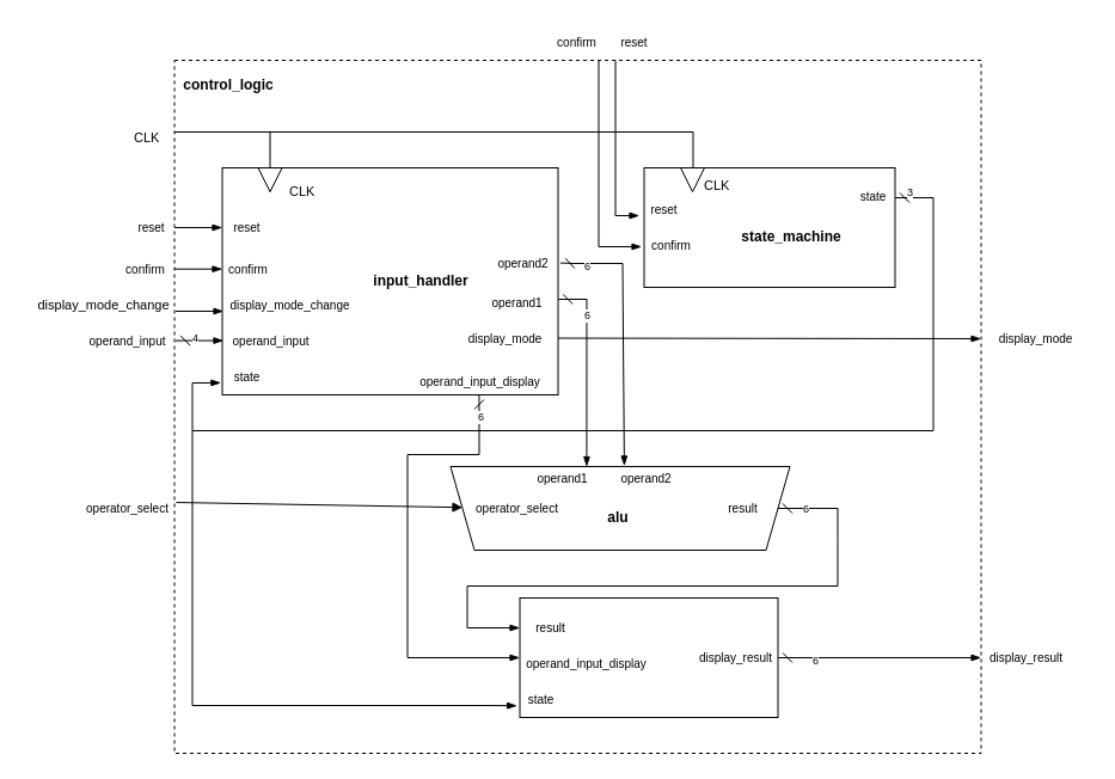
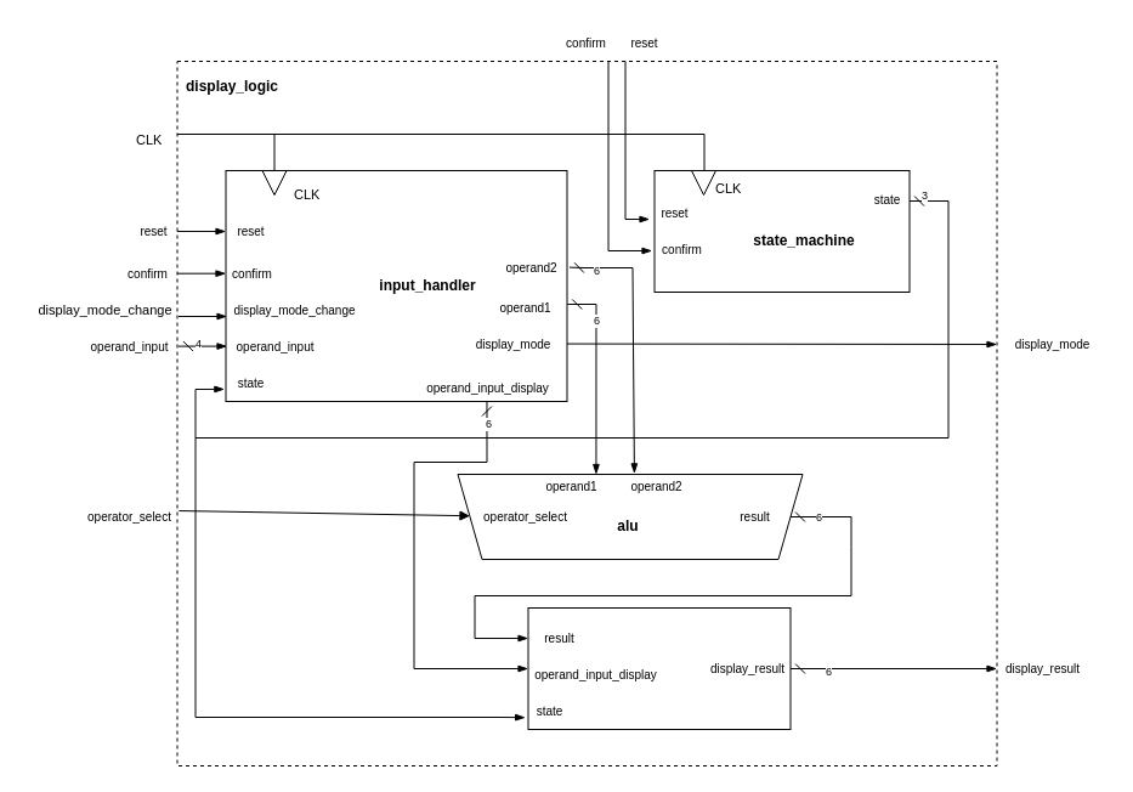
  <mxCell id="0" />
  <mxCell id="1" parent="0" />
  <mxCell id="2" value="" style="whiteSpace=wrap;html=1;fontFamily=Helvetica;fontSize=10;fontColor=default;fillColor=none;dashed=1;" vertex="1" parent="1"><mxGeometry x="145.5" y="50" width="675" height="580" as="geometry" /></mxCell>
  <mxCell id="3" value="" style="shape=trapezoid;perimeter=trapezoidPerimeter;whiteSpace=wrap;html=1;fixedSize=1;fontFamily=Helvetica;fontSize=9;fontColor=default;fillColor=none;direction=west;" vertex="1" parent="1"><mxGeometry x="376.5" y="390" width="284" height="70" as="geometry" /></mxCell>
  <mxCell id="4" value="" style="rounded=0;whiteSpace=wrap;html=1;fillColor=none;" vertex="1" parent="1"><mxGeometry x="185.5" y="140" width="281" height="190" as="geometry" /></mxCell>
  <mxCell id="5" value="&lt;b&gt;input_handler&lt;/b&gt;" style="text;strokeColor=none;align=center;fillColor=none;html=1;verticalAlign=middle;whiteSpace=wrap;rounded=0;" vertex="1" parent="1"><mxGeometry x="321.5" y="220" width="60" height="30" as="geometry" /></mxCell>
  <mxCell id="6" style="html=1;exitX=0;exitY=0.25;exitDx=0;exitDy=0;strokeColor=default;rounded=0;endArrow=none;endFill=0;startArrow=blockThin;startFill=1;" edge="1" parent="1"><mxGeometry relative="1" as="geometry"><mxPoint x="145.5" y="190" as="targetPoint" /><mxPoint x="185.5" y="190" as="sourcePoint" /></mxGeometry></mxCell>
  <mxCell id="7" style="edgeStyle=none;rounded=0;html=1;exitX=1;exitY=0.25;exitDx=0;exitDy=0;strokeColor=default;fontFamily=Helvetica;fontSize=9;fontColor=default;startArrow=dash;startFill=0;endArrow=blockThin;endFill=1;entryX=-0.004;entryY=0.947;entryDx=0;entryDy=0;entryPerimeter=0;" edge="1" parent="1" source="9" target="4"><mxGeometry relative="1" as="geometry"><mxPoint x="170.5" y="320" as="targetPoint" /><Array as="points"><mxPoint x="780.5" y="165" /><mxPoint x="780.5" y="360" /><mxPoint x="390.5" y="360" /><mxPoint x="160.5" y="360" /><mxPoint x="160.5" y="320" /></Array></mxGeometry></mxCell>
  <mxCell id="8" value="3" style="edgeLabel;html=1;align=center;verticalAlign=middle;resizable=0;points=[];fontSize=9;fontFamily=Helvetica;fontColor=default;" vertex="1" connectable="0" parent="7"><mxGeometry x="-0.704" y="2" relative="1" as="geometry"><mxPoint x="-22" y="-108" as="offset" /></mxGeometry></mxCell>
  <mxCell id="9" value="" style="rounded=0;whiteSpace=wrap;html=1;fillColor=none;" vertex="1" parent="1"><mxGeometry x="538.5" y="140" width="210" height="100" as="geometry" /></mxCell>
  <mxCell id="10" value="&lt;b&gt;state_machine&lt;br&gt;&lt;br&gt;&lt;/b&gt;" style="text;strokeColor=none;align=center;fillColor=none;html=1;verticalAlign=middle;whiteSpace=wrap;rounded=0;" vertex="1" parent="1"><mxGeometry x="631.5" y="190" width="60" height="30" as="geometry" /></mxCell>
  <mxCell id="11" value="&lt;p style=&quot;line-height: 200%;&quot;&gt;&lt;br&gt;&lt;/p&gt;" style="text;strokeColor=none;fillColor=none;align=left;verticalAlign=middle;spacingLeft=4;spacingRight=4;overflow=hidden;points=[[0,0.5],[1,0.5]];portConstraint=eastwest;rotatable=0;whiteSpace=wrap;html=1;fontSize=11;" vertex="1" parent="1"><mxGeometry x="514.5" y="170" width="81" height="30" as="geometry" /></mxCell>
  <mxCell id="12" style="edgeStyle=none;rounded=0;html=1;strokeColor=default;fontFamily=Helvetica;fontSize=9;fontColor=default;startArrow=dash;startFill=0;endArrow=blockThin;endFill=1;entryX=0;entryY=0.5;entryDx=0;entryDy=0;exitX=0.765;exitY=1;exitDx=0;exitDy=0;exitPerimeter=0;" edge="1" parent="1" source="4" target="55"><mxGeometry relative="1" as="geometry"><mxPoint x="400.5" y="560" as="targetPoint" /><mxPoint x="400.5" y="340" as="sourcePoint" /><Array as="points"><mxPoint x="400.5" y="380" /><mxPoint x="340.5" y="380" /><mxPoint x="340.5" y="550" /></Array></mxGeometry></mxCell>
  <mxCell id="13" value="6" style="edgeLabel;html=1;align=center;verticalAlign=middle;resizable=0;points=[];fontSize=9;fontFamily=Helvetica;fontColor=default;" vertex="1" connectable="0" parent="12"><mxGeometry x="-0.897" y="1" relative="1" as="geometry"><mxPoint as="offset" /></mxGeometry></mxCell>
  <mxCell id="14" value="operand_input_display&lt;br&gt;" style="text;html=1;align=center;verticalAlign=middle;resizable=0;points=[];autosize=1;strokeColor=none;fillColor=none;fontFamily=Helvetica;fontSize=10;" vertex="1" parent="1"><mxGeometry x="340.5" y="304" width="120" height="30" as="geometry" /></mxCell>
  <mxCell id="15" style="edgeStyle=none;rounded=0;html=1;strokeColor=default;fontFamily=Helvetica;fontSize=9;fontColor=default;startArrow=none;startFill=0;endArrow=blockThin;endFill=1;" edge="1" parent="1" source="16"><mxGeometry relative="1" as="geometry"><mxPoint x="820.5" y="283" as="targetPoint" /></mxGeometry></mxCell>
  <mxCell id="16" value="display_mode&lt;br style=&quot;font-size: 10px;&quot;&gt;" style="text;html=1;align=center;verticalAlign=middle;resizable=0;points=[];autosize=1;strokeColor=none;fillColor=none;fontFamily=Helvetica;fontSize=10;" vertex="1" parent="1"><mxGeometry x="376.5" y="267.5" width="90" height="30" as="geometry" /></mxCell>
  <mxCell id="17" value="state&lt;br&gt;" style="text;html=1;align=center;verticalAlign=middle;resizable=0;points=[];autosize=1;strokeColor=none;fillColor=none;fontFamily=Helvetica;fontSize=10;" vertex="1" parent="1"><mxGeometry x="704.5" y="149" width="50" height="30" as="geometry" /></mxCell>
  <mxCell id="18" value="&lt;p style=&quot;line-height: 200%;&quot;&gt;CLK&lt;/p&gt;&lt;p style=&quot;line-height: 200%;&quot;&gt;&lt;br&gt;&lt;/p&gt;" style="text;strokeColor=none;fillColor=none;align=left;verticalAlign=middle;spacingLeft=4;spacingRight=4;overflow=hidden;points=[[0,0.5],[1,0.5]];portConstraint=eastwest;rotatable=0;whiteSpace=wrap;html=1;fontSize=11;" vertex="1" parent="1"><mxGeometry x="235.5" y="135" width="81" height="30" as="geometry" /></mxCell>
- <mxCell id="19" value="&lt;b&gt;control_logic&lt;br&gt;&lt;br&gt;&lt;br&gt;&lt;/b&gt;" style="text;strokeColor=none;align=center;fillColor=none;html=1;verticalAlign=middle;whiteSpace=wrap;rounded=0;" vertex="1" parent="1"><mxGeometry x="160.5" y="70" width="60" height="30" as="geometry" /></mxCell>
+ <mxCell id="19" value="&lt;b&gt;display_logic&lt;br&gt;&lt;br&gt;&lt;br&gt;&lt;/b&gt;" style="text;strokeColor=none;align=center;fillColor=none;html=1;verticalAlign=middle;whiteSpace=wrap;rounded=0;" vertex="1" parent="1"><mxGeometry x="160.5" y="70" width="60" height="30" as="geometry" /></mxCell>
  <mxCell id="20" style="edgeStyle=none;rounded=0;html=1;exitX=0;exitY=0.5;exitDx=0;exitDy=0;strokeColor=default;fontFamily=Helvetica;fontSize=10;fontColor=default;startArrow=none;startFill=0;endArrow=none;endFill=0;" edge="1" parent="1" source="21"><mxGeometry relative="1" as="geometry"><mxPoint x="145.5" y="110" as="targetPoint" /><Array as="points"><mxPoint x="225.5" y="110" /><mxPoint x="145.5" y="110" /><mxPoint x="165.5" y="110" /></Array></mxGeometry></mxCell>
  <mxCell id="21" value="" style="triangle;whiteSpace=wrap;html=1;fontFamily=Helvetica;fontSize=10;fontColor=default;fillColor=none;direction=south;" vertex="1" parent="1"><mxGeometry x="215.5" y="140" width="20" height="20" as="geometry" /></mxCell>
  <mxCell id="22" value="" style="triangle;whiteSpace=wrap;html=1;fontFamily=Helvetica;fontSize=10;fontColor=default;fillColor=none;direction=south;" vertex="1" parent="1"><mxGeometry x="569" y="140" width="20" height="20" as="geometry" /></mxCell>
  <mxCell id="23" value="&lt;p style=&quot;line-height: 200%;&quot;&gt;CLK&lt;/p&gt;" style="text;strokeColor=none;fillColor=none;align=left;verticalAlign=middle;spacingLeft=4;spacingRight=4;overflow=hidden;points=[[0,0.5],[1,0.5]];portConstraint=eastwest;rotatable=0;whiteSpace=wrap;html=1;fontSize=11;" vertex="1" parent="1"><mxGeometry x="105.5" y="90" width="81" height="30" as="geometry" /></mxCell>
  <mxCell id="24" style="html=1;exitX=0;exitY=0.25;exitDx=0;exitDy=0;strokeColor=default;rounded=0;endArrow=none;endFill=0;startArrow=blockThin;startFill=1;" edge="1" parent="1"><mxGeometry relative="1" as="geometry"><mxPoint x="145.5" y="224.68" as="targetPoint" /><mxPoint x="185.5" y="224.68" as="sourcePoint" /></mxGeometry></mxCell>
  <mxCell id="25" style="html=1;exitX=0;exitY=0.25;exitDx=0;exitDy=0;strokeColor=default;rounded=0;endArrow=none;endFill=0;startArrow=blockThin;startFill=1;" edge="1" parent="1"><mxGeometry relative="1" as="geometry"><mxPoint x="146.5" y="260" as="targetPoint" /><mxPoint x="186.5" y="260" as="sourcePoint" /></mxGeometry></mxCell>
  <mxCell id="26" value="display_mode_change&lt;br&gt;" style="text;html=1;align=center;verticalAlign=middle;resizable=0;points=[];autosize=1;strokeColor=none;fillColor=none;fontFamily=Helvetica;fontSize=10;" vertex="1" parent="1"><mxGeometry x="181.5" y="240" width="120" height="30" as="geometry" /></mxCell>
  <mxCell id="27" value="confirm&lt;br&gt;" style="text;html=1;align=center;verticalAlign=middle;resizable=0;points=[];autosize=1;strokeColor=none;fillColor=none;fontFamily=Helvetica;fontSize=10;" vertex="1" parent="1"><mxGeometry x="176.5" y="210" width="60" height="30" as="geometry" /></mxCell>
  <mxCell id="28" value="reset&lt;br&gt;" style="text;html=1;align=center;verticalAlign=middle;resizable=0;points=[];autosize=1;strokeColor=none;fillColor=none;fontFamily=Helvetica;fontSize=10;" vertex="1" parent="1"><mxGeometry x="180.5" y="175" width="50" height="30" as="geometry" /></mxCell>
  <mxCell id="29" value="operand_input&lt;br&gt;" style="text;html=1;align=center;verticalAlign=middle;resizable=0;points=[];autosize=1;strokeColor=none;fillColor=none;fontFamily=Helvetica;fontSize=10;" vertex="1" parent="1"><mxGeometry x="180.5" y="270" width="90" height="30" as="geometry" /></mxCell>
  <mxCell id="30" value="&lt;p style=&quot;line-height: 200%;&quot;&gt;CLK&lt;/p&gt;&lt;p style=&quot;line-height: 200%;&quot;&gt;&lt;br&gt;&lt;/p&gt;" style="text;strokeColor=none;fillColor=none;align=left;verticalAlign=middle;spacingLeft=4;spacingRight=4;overflow=hidden;points=[[0,0.5],[1,0.5]];portConstraint=eastwest;rotatable=0;whiteSpace=wrap;html=1;fontSize=11;" vertex="1" parent="1"><mxGeometry x="582.5" y="130" width="81" height="30" as="geometry" /></mxCell>
  <mxCell id="31" value="&lt;b&gt;alu&lt;br&gt;&lt;br&gt;&lt;/b&gt;" style="text;strokeColor=none;align=center;fillColor=none;html=1;verticalAlign=middle;whiteSpace=wrap;rounded=0;" vertex="1" parent="1"><mxGeometry x="486.5" y="425" width="60" height="30" as="geometry" /></mxCell>
  <mxCell id="32" value="&lt;font style=&quot;font-size: 11px;&quot;&gt;display_mode_change&lt;/font&gt;" style="text;html=1;align=center;verticalAlign=middle;resizable=0;points=[];autosize=1;strokeColor=none;fillColor=none;fontFamily=Helvetica;fontSize=11;" vertex="1" parent="1"><mxGeometry x="20.5" y="240" width="130" height="30" as="geometry" /></mxCell>
  <mxCell id="33" value="confirm&lt;br&gt;" style="text;html=1;align=center;verticalAlign=middle;resizable=0;points=[];autosize=1;strokeColor=none;fillColor=none;fontFamily=Helvetica;fontSize=10;" vertex="1" parent="1"><mxGeometry x="90.5" y="210" width="60" height="30" as="geometry" /></mxCell>
  <mxCell id="34" value="reset&lt;br&gt;" style="text;html=1;align=center;verticalAlign=middle;resizable=0;points=[];autosize=1;strokeColor=none;fillColor=none;fontFamily=Helvetica;fontSize=10;" vertex="1" parent="1"><mxGeometry x="100.5" y="175" width="50" height="30" as="geometry" /></mxCell>
  <mxCell id="35" style="edgeStyle=none;rounded=0;html=1;strokeColor=default;fontFamily=Helvetica;fontSize=9;fontColor=default;startArrow=dash;startFill=0;endArrow=blockThin;endFill=1;exitX=1.007;exitY=0.419;exitDx=0;exitDy=0;exitPerimeter=0;entryX=0.488;entryY=1.009;entryDx=0;entryDy=0;entryPerimeter=0;" edge="1" parent="1" source="4" target="3"><mxGeometry relative="1" as="geometry"><mxPoint x="520.5" y="380" as="targetPoint" /><Array as="points"><mxPoint x="480.5" y="220" /><mxPoint x="520.5" y="220" /></Array></mxGeometry></mxCell>
  <mxCell id="36" value="6" style="edgeLabel;html=1;align=center;verticalAlign=middle;resizable=0;points=[];fontSize=9;fontFamily=Helvetica;fontColor=default;" vertex="1" connectable="0" parent="35"><mxGeometry x="-0.798" y="-2" relative="1" as="geometry"><mxPoint as="offset" /></mxGeometry></mxCell>
  <mxCell id="37" style="edgeStyle=none;rounded=0;html=1;strokeColor=default;fontFamily=Helvetica;fontSize=9;fontColor=default;startArrow=dash;startFill=0;endArrow=blockThin;endFill=1;entryX=0.482;entryY=0;entryDx=0;entryDy=0;entryPerimeter=0;exitX=1.001;exitY=0.579;exitDx=0;exitDy=0;exitPerimeter=0;" edge="1" parent="1" source="4"><mxGeometry relative="1" as="geometry"><mxPoint x="490.446" y="390" as="targetPoint" /><mxPoint x="470.5" y="250" as="sourcePoint" /><Array as="points"><mxPoint x="490.5" y="250" /></Array></mxGeometry></mxCell>
  <mxCell id="38" value="6" style="edgeLabel;html=1;align=center;verticalAlign=middle;resizable=0;points=[];fontSize=9;fontFamily=Helvetica;fontColor=default;" vertex="1" connectable="0" parent="37"><mxGeometry x="-0.552" relative="1" as="geometry"><mxPoint as="offset" /></mxGeometry></mxCell>
  <mxCell id="39" value="operand1&lt;br&gt;" style="text;html=1;align=center;verticalAlign=middle;resizable=0;points=[];autosize=1;strokeColor=none;fillColor=none;fontFamily=Helvetica;fontSize=10;" vertex="1" parent="1"><mxGeometry x="396.5" y="237.5" width="70" height="30" as="geometry" /></mxCell>
  <mxCell id="40" value="operand2&lt;br&gt;" style="text;html=1;align=center;verticalAlign=middle;resizable=0;points=[];autosize=1;strokeColor=none;fillColor=none;fontFamily=Helvetica;fontSize=10;" vertex="1" parent="1"><mxGeometry x="401.5" y="205" width="70" height="30" as="geometry" /></mxCell>
  <mxCell id="41" value="state" style="text;html=1;align=center;verticalAlign=middle;resizable=0;points=[];autosize=1;strokeColor=none;fillColor=none;fontFamily=Helvetica;fontSize=10;" vertex="1" parent="1"><mxGeometry x="180.5" y="300" width="50" height="30" as="geometry" /></mxCell>
  <mxCell id="42" value="confirm&lt;br&gt;" style="text;html=1;align=center;verticalAlign=middle;resizable=0;points=[];autosize=1;strokeColor=none;fillColor=none;fontFamily=Helvetica;fontSize=10;" vertex="1" parent="1"><mxGeometry x="530.5" y="190" width="60" height="30" as="geometry" /></mxCell>
  <mxCell id="43" value="reset&lt;br&gt;" style="text;html=1;align=center;verticalAlign=middle;resizable=0;points=[];autosize=1;strokeColor=none;fillColor=none;fontFamily=Helvetica;fontSize=10;" vertex="1" parent="1"><mxGeometry x="530" y="160" width="50" height="30" as="geometry" /></mxCell>
  <mxCell id="44" style="edgeStyle=none;rounded=0;html=1;exitX=0;exitY=0.5;exitDx=0;exitDy=0;strokeColor=default;fontFamily=Helvetica;fontSize=10;fontColor=default;startArrow=none;startFill=0;endArrow=none;endFill=0;" edge="1" parent="1"><mxGeometry relative="1" as="geometry"><mxPoint x="220.5" y="110" as="targetPoint" /><Array as="points"><mxPoint x="579.5" y="110" /><mxPoint x="499.5" y="110" /><mxPoint x="519.5" y="110" /></Array><mxPoint x="579.5" y="140" as="sourcePoint" /></mxGeometry></mxCell>
  <mxCell id="45" value="" style="edgeStyle=none;orthogonalLoop=1;jettySize=auto;html=1;rounded=0;strokeColor=default;fontFamily=Helvetica;fontSize=9;fontColor=default;startArrow=none;startFill=0;endArrow=blockThin;endFill=1;entryX=0;entryY=0.5;entryDx=0;entryDy=0;entryPerimeter=0;" edge="1" parent="1"><mxGeometry width="100" relative="1" as="geometry"><mxPoint x="500.5" y="50" as="sourcePoint" /><mxPoint x="536.5" y="206" as="targetPoint" /><Array as="points"><mxPoint x="500.5" y="206" /><mxPoint x="516.5" y="206" /></Array></mxGeometry></mxCell>
  <mxCell id="46" value="" style="edgeStyle=none;orthogonalLoop=1;jettySize=auto;html=1;rounded=0;strokeColor=default;fontFamily=Helvetica;fontSize=9;fontColor=default;startArrow=none;startFill=0;endArrow=blockThin;endFill=1;" edge="1" parent="1"><mxGeometry width="100" relative="1" as="geometry"><mxPoint x="514.5" y="50" as="sourcePoint" /><mxPoint x="534.5" y="180" as="targetPoint" /><Array as="points"><mxPoint x="514.5" y="180" /></Array></mxGeometry></mxCell>
  <mxCell id="47" value="operand2&lt;br&gt;" style="text;html=1;align=center;verticalAlign=middle;resizable=0;points=[];autosize=1;strokeColor=none;fillColor=none;fontFamily=Helvetica;fontSize=10;" vertex="1" parent="1"><mxGeometry x="504.5" y="385" width="70" height="30" as="geometry" /></mxCell>
  <mxCell id="48" value="operand1&lt;br&gt;" style="text;html=1;align=center;verticalAlign=middle;resizable=0;points=[];autosize=1;strokeColor=none;fillColor=none;fontFamily=Helvetica;fontSize=10;" vertex="1" parent="1"><mxGeometry x="434.5" y="385" width="70" height="30" as="geometry" /></mxCell>
  <mxCell id="49" style="edgeStyle=none;rounded=0;html=1;strokeColor=default;fontFamily=Helvetica;fontSize=9;fontColor=default;startArrow=dash;startFill=0;endArrow=blockThin;endFill=1;entryX=0;entryY=0.25;entryDx=0;entryDy=0;" edge="1" parent="1" target="55"><mxGeometry relative="1" as="geometry"><mxPoint x="700.5" y="510" as="targetPoint" /><mxPoint x="650.5" y="425" as="sourcePoint" /><Array as="points"><mxPoint x="700.5" y="425" /><mxPoint x="700.5" y="450" /><mxPoint x="700.5" y="490" /><mxPoint x="390.5" y="490" /><mxPoint x="390.5" y="525" /></Array></mxGeometry></mxCell>
  <mxCell id="50" value="6" style="edgeLabel;html=1;align=center;verticalAlign=middle;resizable=0;points=[];fontSize=9;fontFamily=Helvetica;fontColor=default;" vertex="1" connectable="0" parent="49"><mxGeometry x="-0.909" relative="1" as="geometry"><mxPoint as="offset" /></mxGeometry></mxCell>
  <mxCell id="51" value="result&lt;br&gt;" style="text;html=1;align=center;verticalAlign=middle;resizable=0;points=[];autosize=1;strokeColor=none;fillColor=none;fontFamily=Helvetica;fontSize=10;" vertex="1" parent="1"><mxGeometry x="595.5" y="410" width="50" height="30" as="geometry" /></mxCell>
  <mxCell id="52" style="html=1;strokeColor=default;rounded=0;endArrow=none;endFill=0;startArrow=blockThin;startFill=1;exitX=-0.011;exitY=0.902;exitDx=0;exitDy=0;exitPerimeter=0;" edge="1" parent="1" source="55"><mxGeometry relative="1" as="geometry"><mxPoint x="160.5" y="360" as="targetPoint" /><mxPoint x="390.5" y="640" as="sourcePoint" /><Array as="points"><mxPoint x="410.5" y="590" /><mxPoint x="160.5" y="590" /></Array></mxGeometry></mxCell>
  <mxCell id="53" style="edgeStyle=none;rounded=0;html=1;exitX=1;exitY=0.5;exitDx=0;exitDy=0;strokeColor=default;fontFamily=Helvetica;fontSize=9;fontColor=default;startArrow=dash;startFill=0;endArrow=blockThin;endFill=1;" edge="1" parent="1" source="55"><mxGeometry relative="1" as="geometry"><mxPoint x="820.5" y="550" as="targetPoint" /></mxGeometry></mxCell>
  <mxCell id="54" value="6" style="edgeLabel;html=1;align=center;verticalAlign=middle;resizable=0;points=[];fontSize=9;fontFamily=Helvetica;fontColor=default;" vertex="1" connectable="0" parent="53"><mxGeometry x="-0.639" y="-2" relative="1" as="geometry"><mxPoint as="offset" /></mxGeometry></mxCell>
  <mxCell id="55" value="" style="whiteSpace=wrap;html=1;fontFamily=Helvetica;fontSize=9;fontColor=default;fillColor=none;" vertex="1" parent="1"><mxGeometry x="434.5" y="500" width="216" height="100" as="geometry" /></mxCell>
  <mxCell id="56" style="edgeStyle=none;rounded=0;html=1;strokeColor=default;fontFamily=Helvetica;fontSize=9;fontColor=default;startArrow=block;startFill=1;endArrow=none;endFill=0;entryX=0.002;entryY=0.638;entryDx=0;entryDy=0;entryPerimeter=0;" edge="1" parent="1" source="57" target="2"><mxGeometry relative="1" as="geometry"><mxPoint x="140.5" y="425" as="targetPoint" /></mxGeometry></mxCell>
  <mxCell id="57" value="operator_select&lt;br&gt;" style="text;html=1;align=center;verticalAlign=middle;resizable=0;points=[];autosize=1;strokeColor=none;fillColor=none;fontFamily=Helvetica;fontSize=10;" vertex="1" parent="1"><mxGeometry x="386.5" y="410" width="90" height="30" as="geometry" /></mxCell>
  <mxCell id="58" value="state&lt;br&gt;" style="text;html=1;align=center;verticalAlign=middle;resizable=0;points=[];autosize=1;strokeColor=none;fillColor=none;fontFamily=Helvetica;fontSize=10;" vertex="1" parent="1"><mxGeometry x="426.5" y="570" width="50" height="30" as="geometry" /></mxCell>
  <mxCell id="59" value="result&lt;br&gt;" style="text;html=1;align=center;verticalAlign=middle;resizable=0;points=[];autosize=1;strokeColor=none;fillColor=none;fontFamily=Helvetica;fontSize=10;" vertex="1" parent="1"><mxGeometry x="434.5" y="510" width="50" height="30" as="geometry" /></mxCell>
  <mxCell id="60" value="operand_input_display&lt;br&gt;" style="text;html=1;align=center;verticalAlign=middle;resizable=0;points=[];autosize=1;strokeColor=none;fillColor=none;fontFamily=Helvetica;fontSize=10;" vertex="1" parent="1"><mxGeometry x="429.5" y="540" width="120" height="30" as="geometry" /></mxCell>
  <mxCell id="61" value="display_result&lt;br&gt;" style="text;html=1;align=center;verticalAlign=middle;resizable=0;points=[];autosize=1;strokeColor=none;fillColor=none;fontFamily=Helvetica;fontSize=10;" vertex="1" parent="1"><mxGeometry x="574.5" y="535" width="80" height="30" as="geometry" /></mxCell>
  <mxCell id="62" style="html=1;exitX=0;exitY=0.25;exitDx=0;exitDy=0;strokeColor=default;rounded=0;endArrow=dash;endFill=0;startArrow=blockThin;startFill=1;" edge="1" parent="1"><mxGeometry relative="1" as="geometry"><mxPoint x="146.5" y="284.58" as="targetPoint" /><mxPoint x="186.5" y="284.58" as="sourcePoint" /></mxGeometry></mxCell>
  <mxCell id="63" value="4&lt;br&gt;" style="edgeLabel;html=1;align=center;verticalAlign=middle;resizable=0;points=[];fontSize=9;fontFamily=Helvetica;fontColor=default;" vertex="1" connectable="0" parent="62"><mxGeometry x="0.224" y="-2" relative="1" as="geometry"><mxPoint as="offset" /></mxGeometry></mxCell>
  <mxCell id="64" value="display_result&lt;br&gt;" style="text;html=1;align=center;verticalAlign=middle;resizable=0;points=[];autosize=1;strokeColor=none;fillColor=none;fontFamily=Helvetica;fontSize=10;" vertex="1" parent="1"><mxGeometry x="817.5" y="535" width="80" height="30" as="geometry" /></mxCell>
  <mxCell id="65" value="operand_input&lt;br&gt;" style="text;html=1;align=center;verticalAlign=middle;resizable=0;points=[];autosize=1;strokeColor=none;fillColor=none;fontFamily=Helvetica;fontSize=10;" vertex="1" parent="1"><mxGeometry x="60.5" y="270" width="90" height="30" as="geometry" /></mxCell>
  <mxCell id="66" value="operator_select&lt;br&gt;" style="text;html=1;align=center;verticalAlign=middle;resizable=0;points=[];autosize=1;strokeColor=none;fillColor=none;fontFamily=Helvetica;fontSize=10;" vertex="1" parent="1"><mxGeometry x="60.5" y="410" width="90" height="30" as="geometry" /></mxCell>
  <mxCell id="67" value="reset&lt;br&gt;" style="text;html=1;align=center;verticalAlign=middle;resizable=0;points=[];autosize=1;strokeColor=none;fillColor=none;fontFamily=Helvetica;fontSize=10;" vertex="1" parent="1"><mxGeometry x="504.5" y="20" width="50" height="30" as="geometry" /></mxCell>
  <mxCell id="68" value="confirm&lt;br&gt;" style="text;html=1;align=center;verticalAlign=middle;resizable=0;points=[];autosize=1;strokeColor=none;fillColor=none;fontFamily=Helvetica;fontSize=10;" vertex="1" parent="1"><mxGeometry x="451.5" y="20" width="60" height="30" as="geometry" /></mxCell>
  <mxCell id="69" value="display_mode&lt;br style=&quot;font-size: 10px;&quot;&gt;" style="text;html=1;align=center;verticalAlign=middle;resizable=0;points=[];autosize=1;strokeColor=none;fillColor=none;fontFamily=Helvetica;fontSize=10;" vertex="1" parent="1"><mxGeometry x="820.5" y="267.5" width="90" height="30" as="geometry" /></mxCell>
